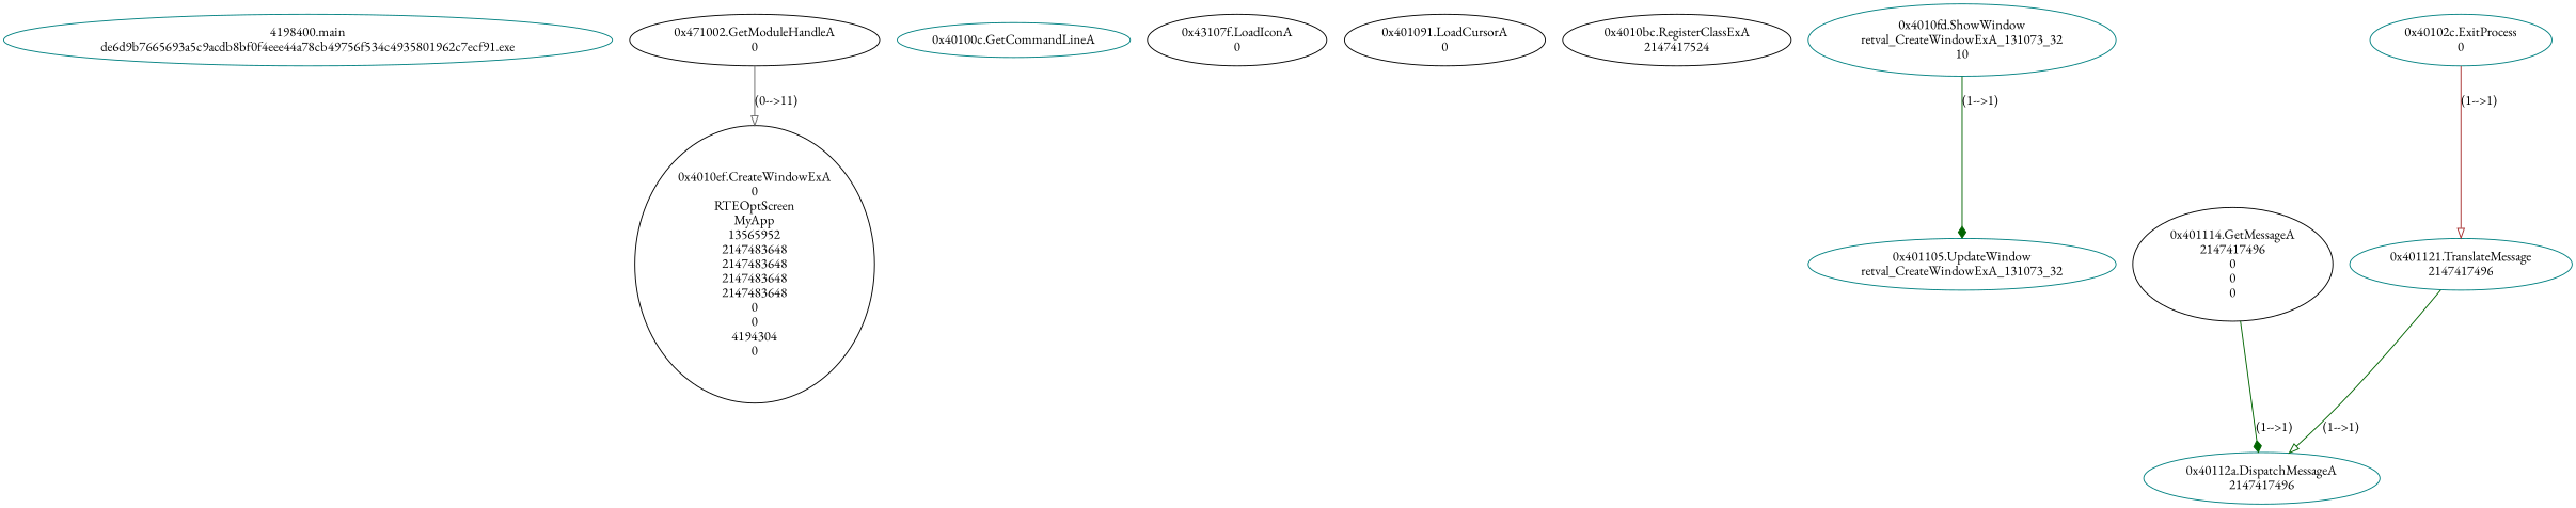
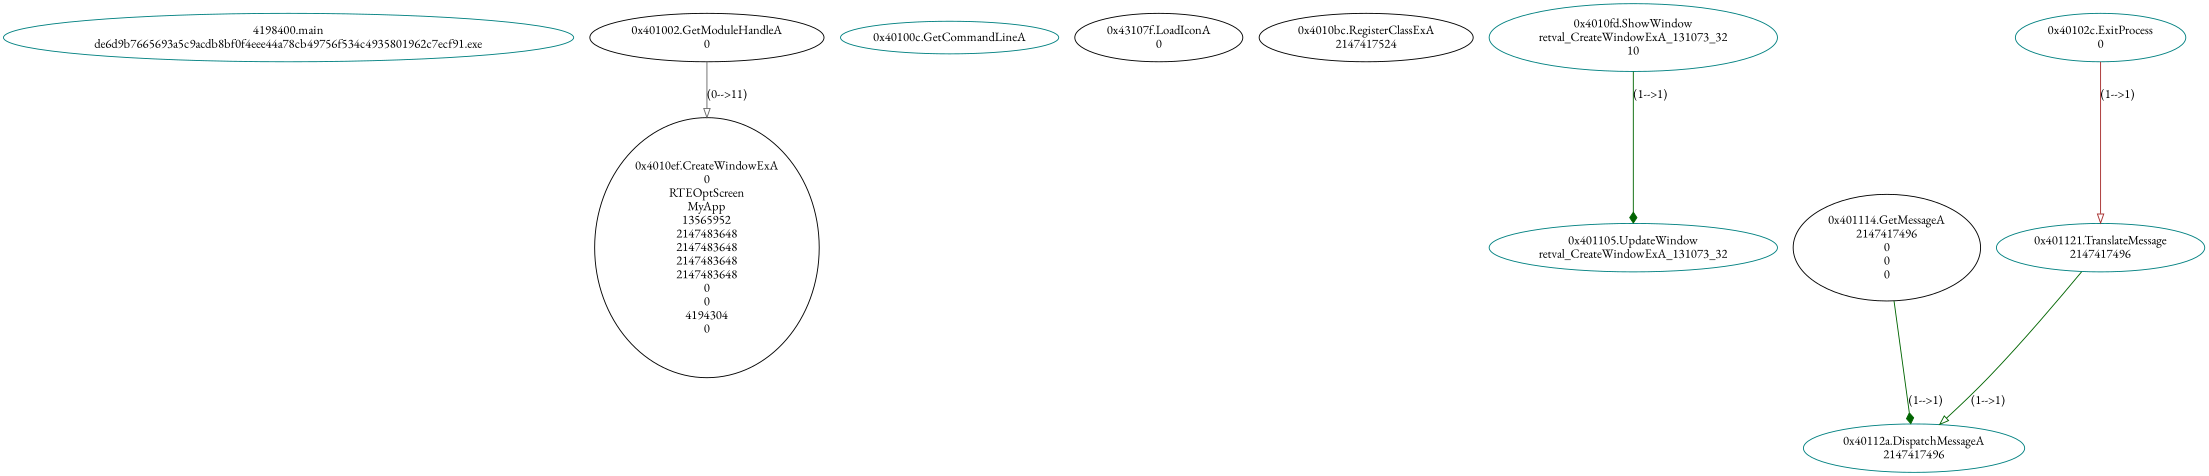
  digraph {
    fontname="EB Garamond"
    node [color=teal fontname="EB Garamond"]
    edge [arrowhead=onormal color=darkgreen fontname="EB Garamond"]
    n1 [label="4198400.main\nde6d9b7665693a5c9acdb8bf0f4eee44a78cb49756f534c4935801962c7ecf91.exe"]
-   n2 [color=black label="0x471002.GetModuleHandleA\n0"]
+   n2 [color=black label="0x401002.GetModuleHandleA\n0"]
    n3 [color=black label="0x4010ef.CreateWindowExA\n0\nRTEOptScreen\nMyApp\n13565952\n2147483648\n2147483648\n2147483648\n2147483648\n0\n0\n4194304\n0"]
    n4 [label="0x40100c.GetCommandLineA\n"]
    n5 [color=black label="0x43107f.LoadIconA\n0\n"]
-   n6 [color=black label="0x401091.LoadCursorA\n0\n"]
    n7 [color=black label="0x4010bc.RegisterClassExA\n2147417524"]
    n8 [label="0x4010fd.ShowWindow\nretval_CreateWindowExA_131073_32\n10"]
    n9 [label="0x401105.UpdateWindow\nretval_CreateWindowExA_131073_32"]
    n10 [color=black label="0x401114.GetMessageA\n2147417496\n0\n0\n0"]
    n11 [label="0x40112a.DispatchMessageA\n2147417496"]
    n12 [label="0x401121.TranslateMessage\n2147417496"]
    n13 [label="0x40102c.ExitProcess\n0"]
    n2 -> n3 [color=gray40 label="(0-->11)"]
    n8 -> n9 [arrowhead=diamond label="(1-->1)"]
    n10 -> n11 [arrowhead=diamond label="(1-->1)"]
    n12 -> n11 [label="(1-->1)"]
    n13 -> n12 [color=brown label="(1-->1)"]
  }
